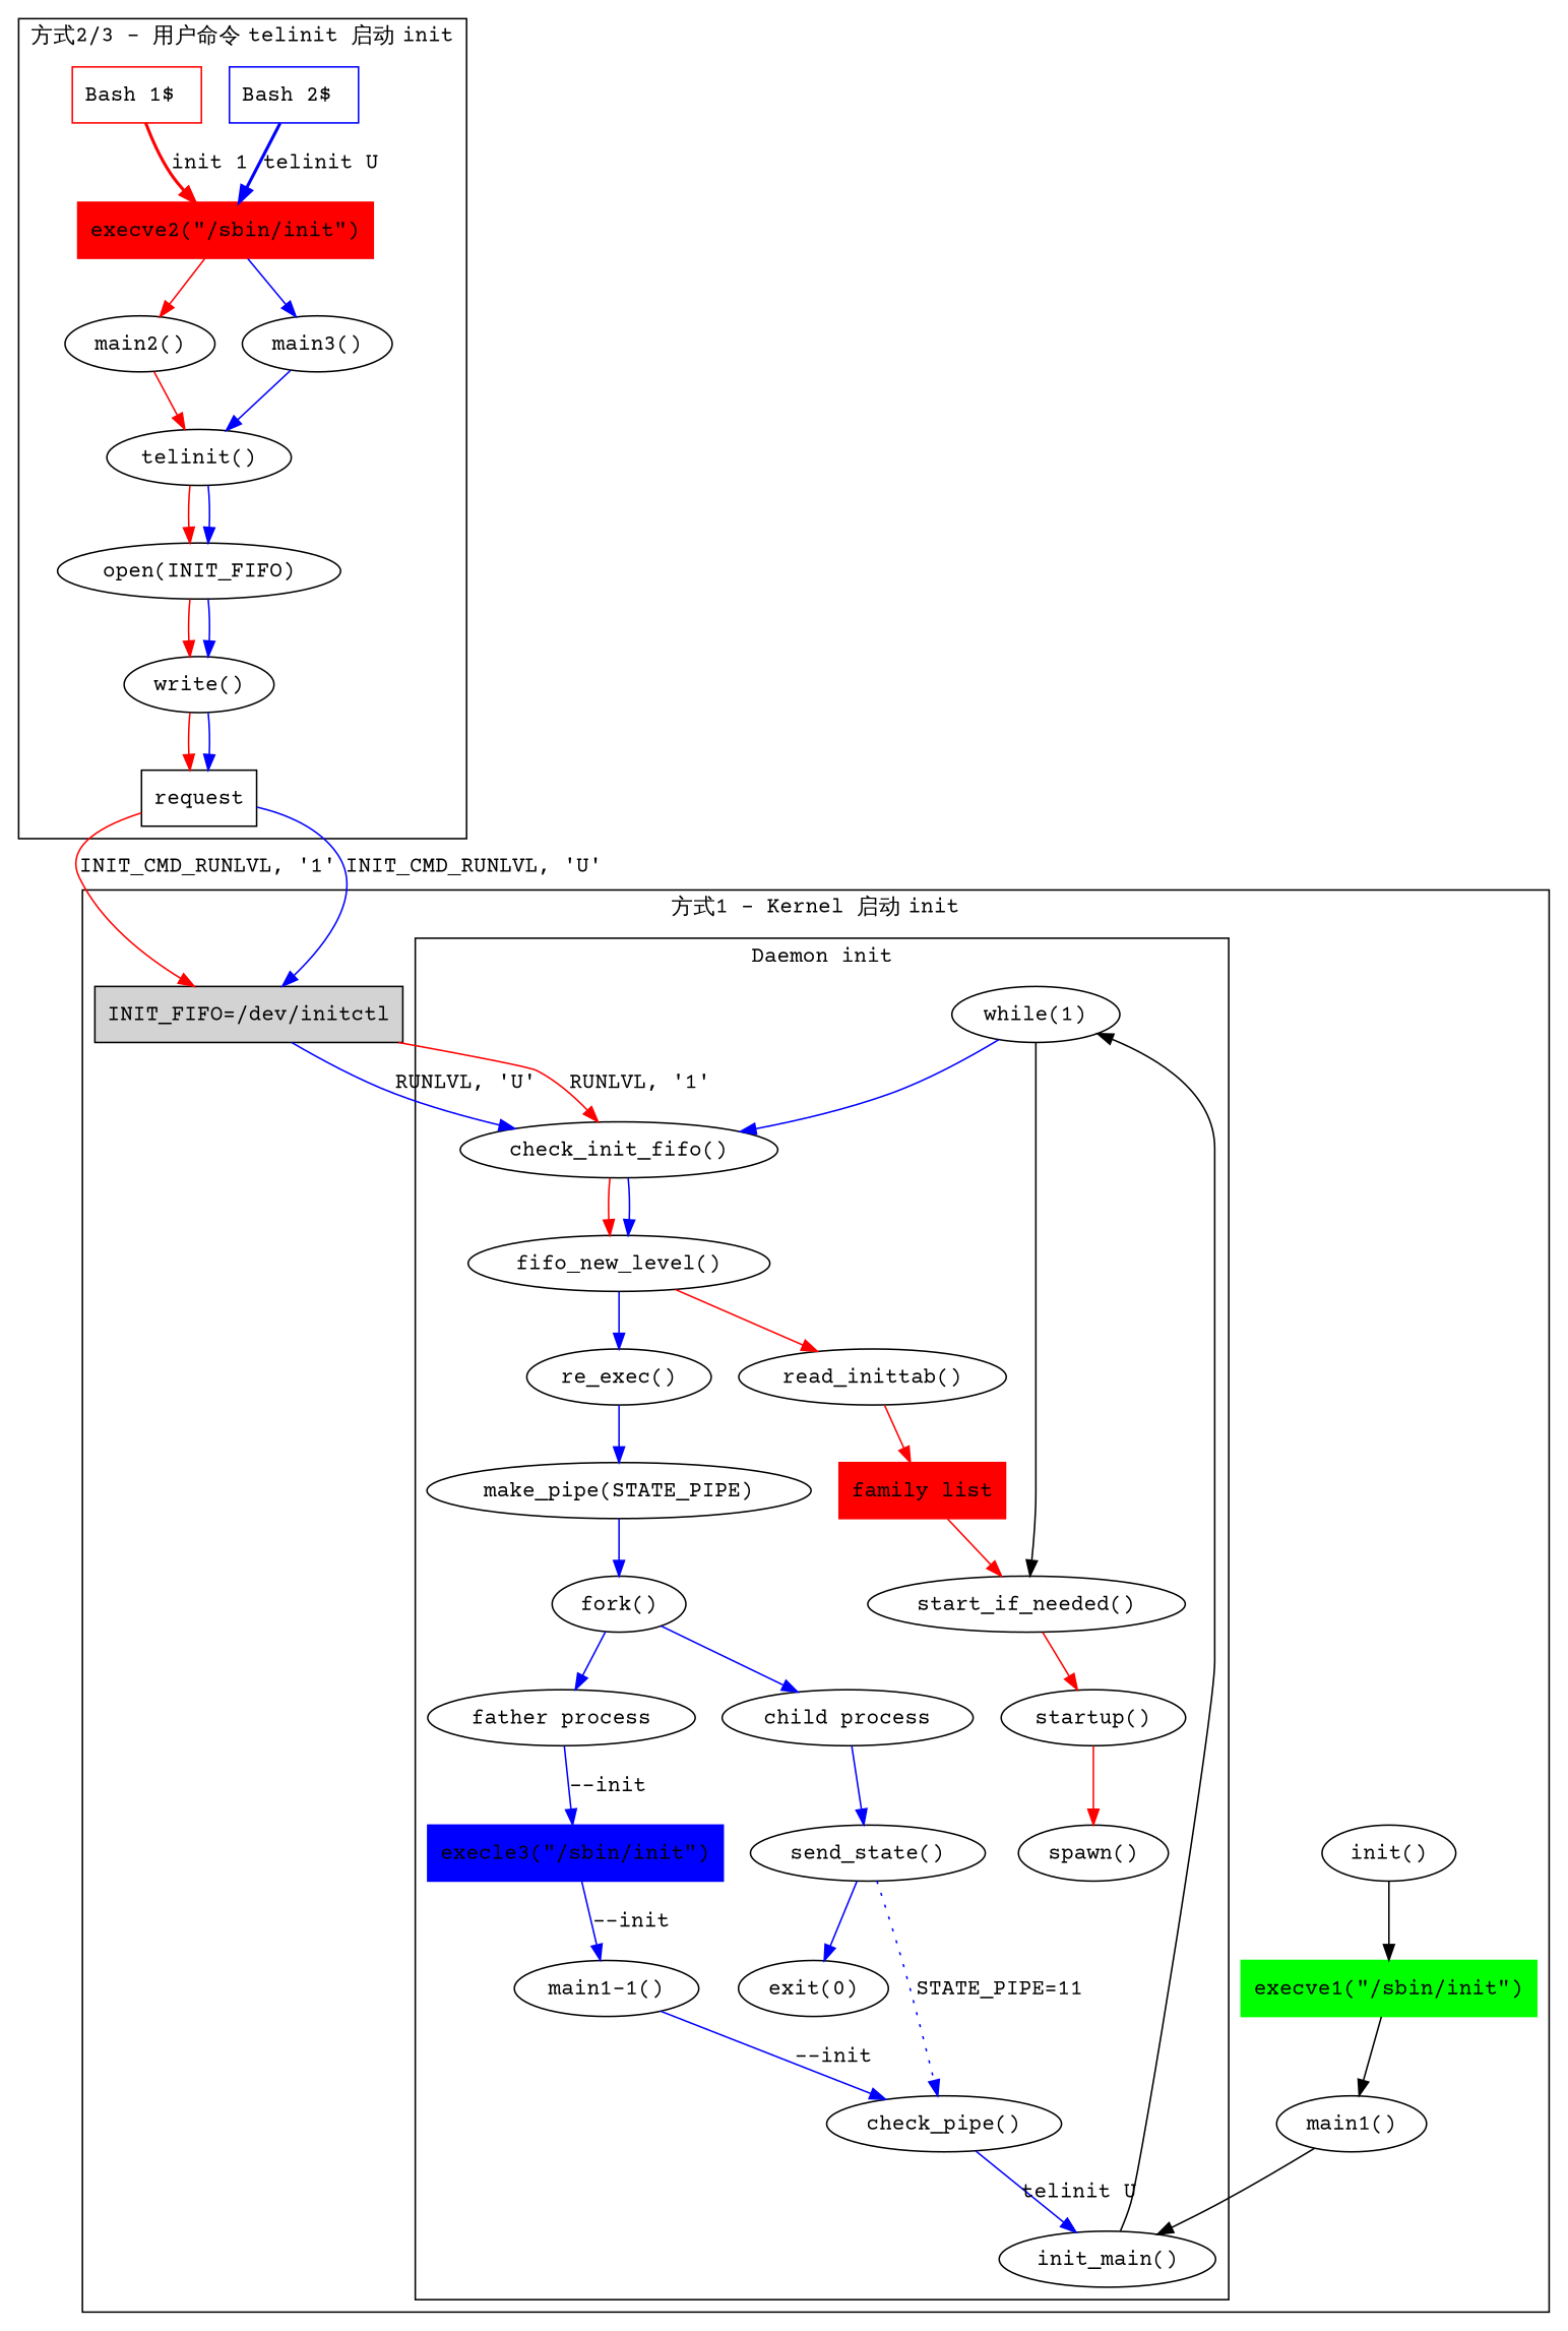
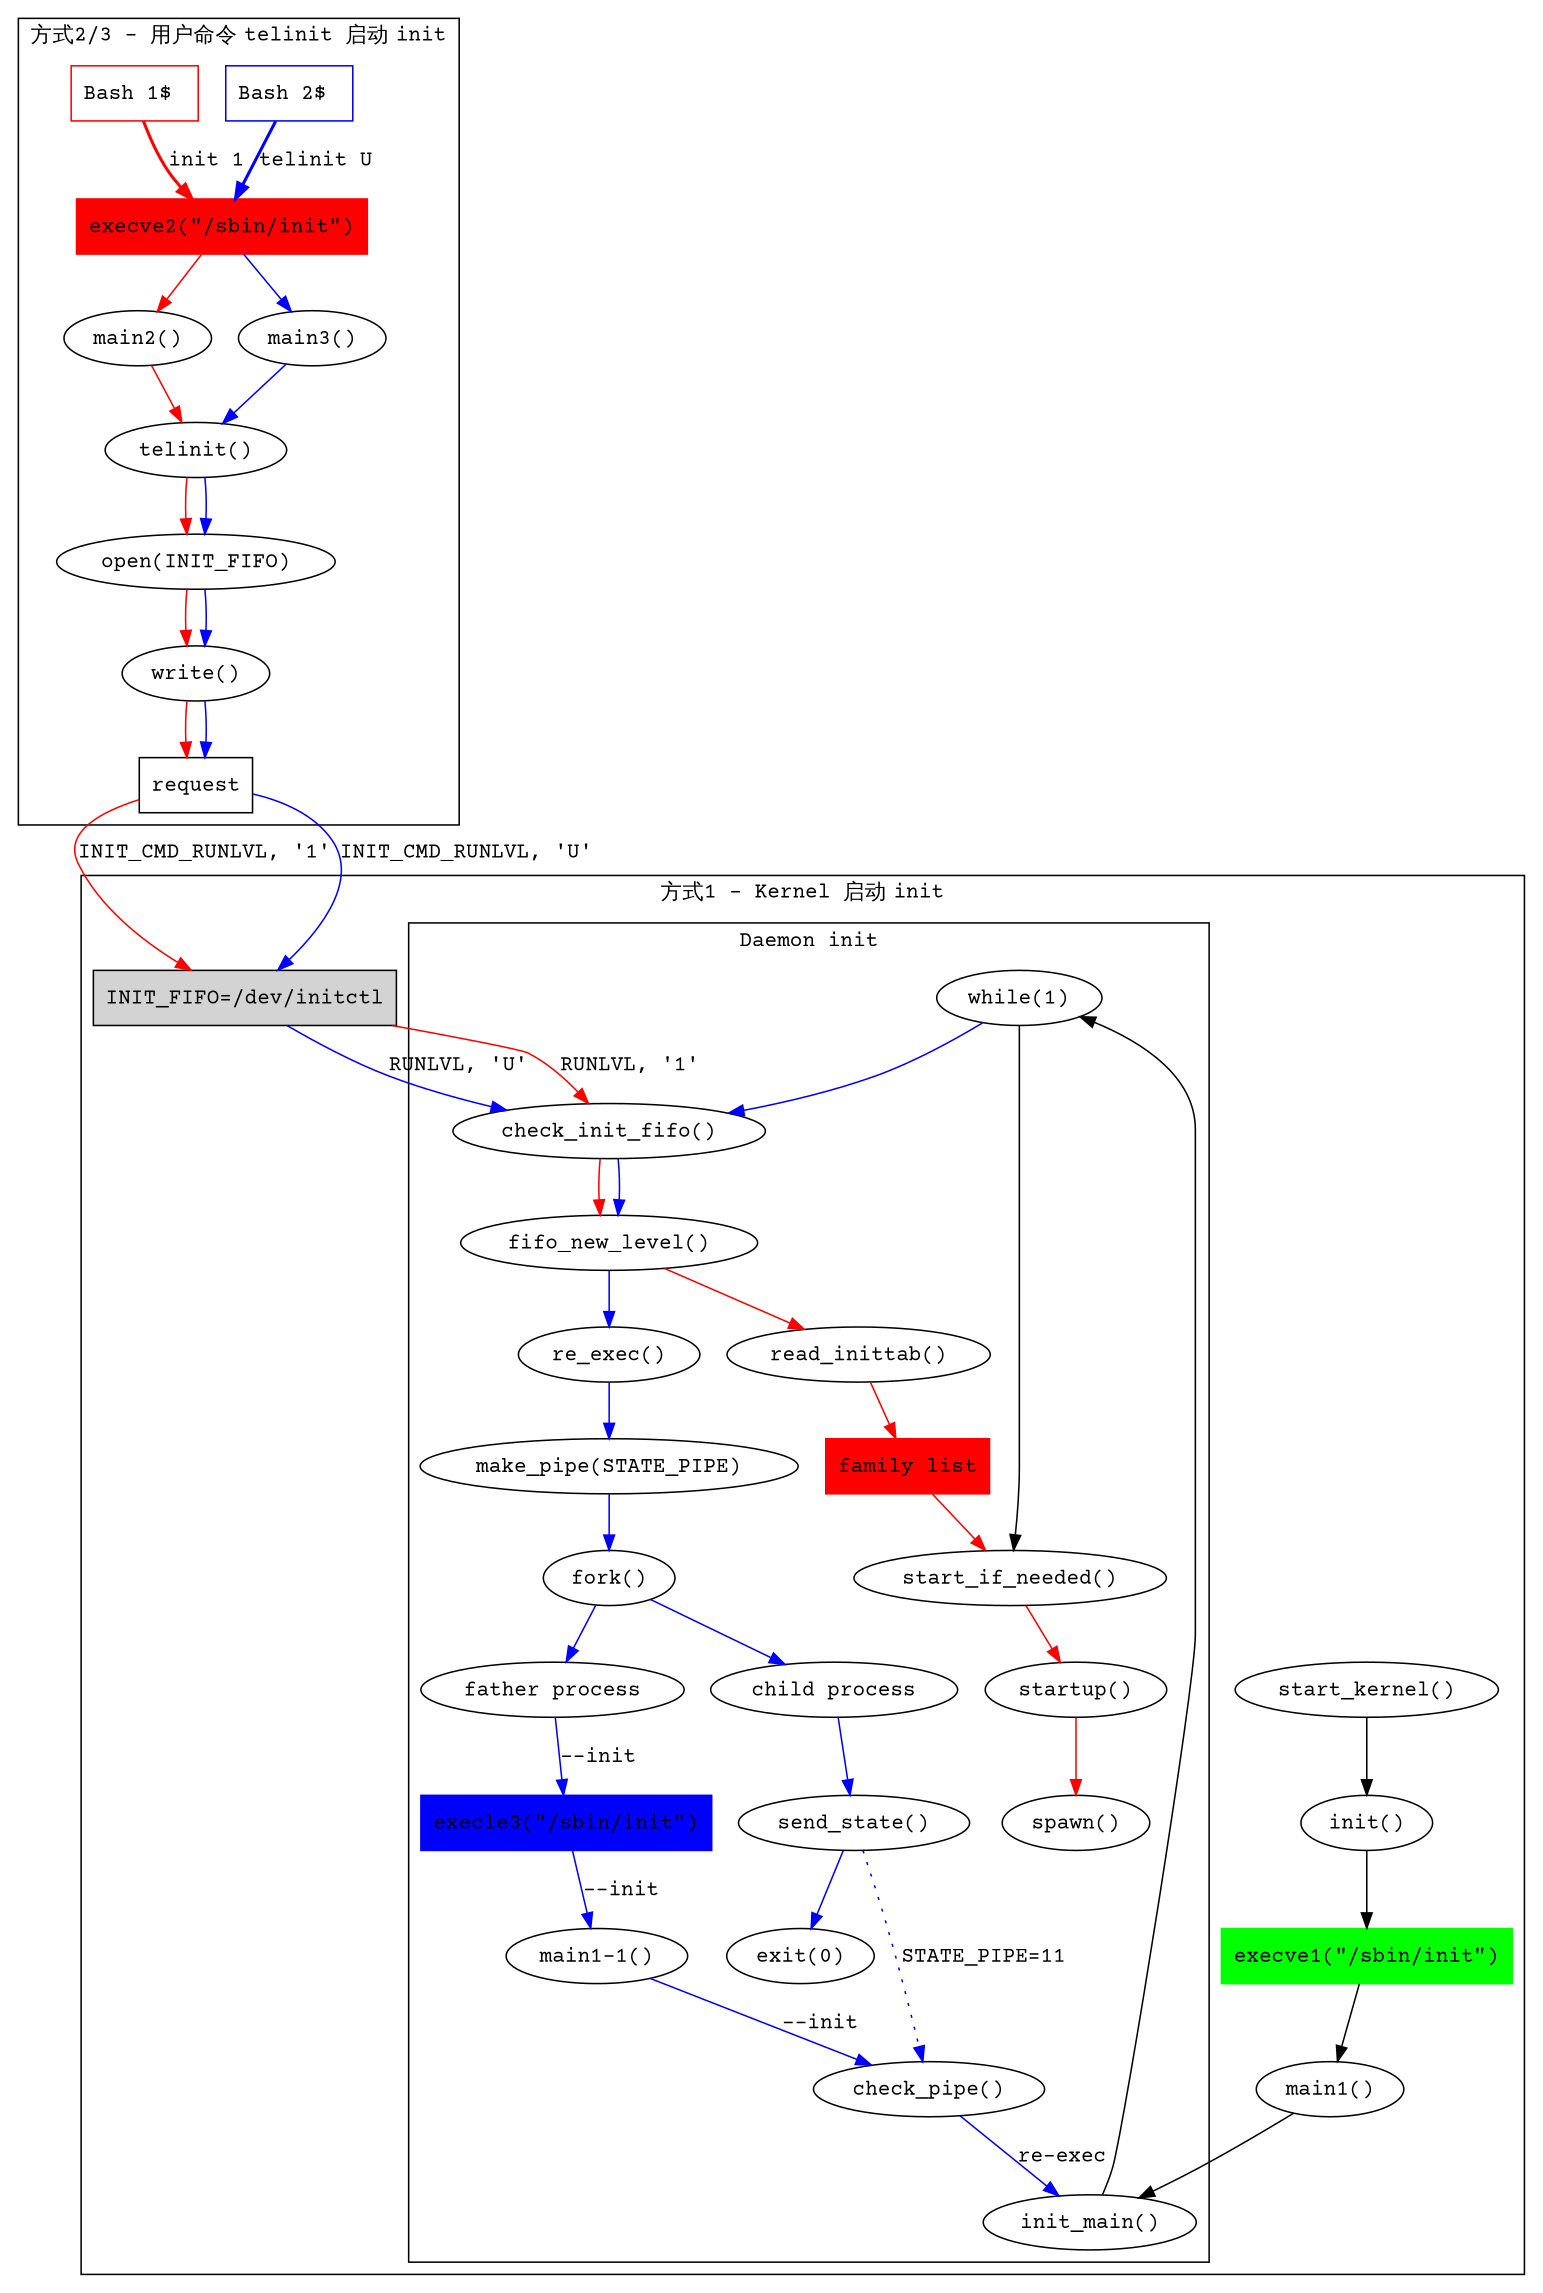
  digraph {
    fontname="Courier Prime"
    node [fontname="Courier Prime"]
    edge [fontname="Courier Prime" color=blue]
    "while(1)"
    "start_if_needed()"
    "check_init_fifo()"
    "startup()"
    "spawn()"
    "family list" [color=red shape=box style=filled]
    "fifo_new_level()"
    "read_inittab()"
    "re_exec()"
    "make_pipe(STATE_PIPE)"
    "fork()"
    "child process"
    "father process"
    "send_state()"
    "exit(0)"
    "check_pipe()"
    "execle3(\"/sbin/init\")" [color=blue shape=rect style=filled]
    "main1-1()"
    "init_main()"
+   "start_kernel()"
    "init()"
    "execve1(\"/sbin/init\")" [color=green shape=rect style=filled]
    "main1()"
    n24 [label="INIT_FIFO=/dev/initctl" shape=box style=filled]
    "Bash 2\$ " [color=blue shape=box]
    "execve2(\"/sbin/init\")" [color=red shape=rect style=filled]
    "main2()"
    "main3()"
    "Bash 1\$ " [color=red shape=box]
    "telinit()"
    "open(INIT_FIFO)"
    "write()"
    request [shape=box]
    subgraph cluster_1 {
      label="方式1 - Kernel 启动 init"
+     "start_kernel()"
      "init()"
      "execve1(\"/sbin/init\")"
      "main1()"
      n24
      subgraph cluster_2 {
        label="Daemon init"
        "while(1)"
        "start_if_needed()"
        "check_init_fifo()"
        "startup()"
        "spawn()"
        "family list"
        "fifo_new_level()"
        "read_inittab()"
        "re_exec()"
        "make_pipe(STATE_PIPE)"
        "fork()"
        "child process"
        "father process"
        "send_state()"
        "exit(0)"
        "check_pipe()"
        "execle3(\"/sbin/init\")"
        "main1-1()"
        "init_main()"
      }
    }
    subgraph cluster_3 {
      label="方式2/3 - 用户命令 telinit 启动 init"
      "Bash 2\$ "
      "execve2(\"/sbin/init\")"
      "main2()"
      "main3()"
      "Bash 1\$ "
      "telinit()"
      "open(INIT_FIFO)"
      "write()"
      request
    }
    "while(1)" -> "start_if_needed()" [color=""]
    "while(1)" -> "check_init_fifo()"
    "start_if_needed()" -> "startup()" [color=red]
    "check_init_fifo()" -> "fifo_new_level()" [color=red]
    "check_init_fifo()" -> "fifo_new_level()"
    "startup()" -> "spawn()" [color=red]
    "family list" -> "start_if_needed()" [color=red]
    "fifo_new_level()" -> "read_inittab()" [color=red]
    "fifo_new_level()" -> "re_exec()"
    "read_inittab()" -> "family list" [color=red]
    "re_exec()" -> "make_pipe(STATE_PIPE)"
    "make_pipe(STATE_PIPE)" -> "fork()"
    "fork()" -> "child process"
    "fork()" -> "father process"
    "child process" -> "send_state()"
    "father process" -> "execle3(\"/sbin/init\")" [label="--init"]
    "send_state()" -> "exit(0)"
    "send_state()" -> "check_pipe()" [label="STATE_PIPE=11" style=dotted]
-   "check_pipe()" -> "init_main()" [label="telinit U" style=solid]
+   "check_pipe()" -> "init_main()" [label="re-exec" style=solid]
    "execle3(\"/sbin/init\")" -> "main1-1()" [label="--init"]
    "main1-1()" -> "check_pipe()" [label="--init"]
    "init_main()" -> "while(1)" [color=""]
+   "start_kernel()" -> "init()" [color=""]
    "init()" -> "execve1(\"/sbin/init\")" [color=""]
    "execve1(\"/sbin/init\")" -> "main1()" [color=""]
    "main1()" -> "init_main()" [color=""]
    n24 -> "check_init_fifo()" [label="RUNLVL, 'U'"]
    n24 -> "check_init_fifo()" [color=red label="RUNLVL, '1'"]
    "Bash 2\$ " -> "execve2(\"/sbin/init\")" [label="telinit U" style=bold]
    "execve2(\"/sbin/init\")" -> "main2()" [color=red]
    "execve2(\"/sbin/init\")" -> "main3()"
    "main2()" -> "telinit()" [color=red]
    "main3()" -> "telinit()"
    "Bash 1\$ " -> "execve2(\"/sbin/init\")" [color=red label="init 1" style=bold]
    "telinit()" -> "open(INIT_FIFO)" [color=red]
    "telinit()" -> "open(INIT_FIFO)"
    "open(INIT_FIFO)" -> "write()" [color=red]
    "open(INIT_FIFO)" -> "write()"
    "write()" -> request [color=red]
    "write()" -> request
    request -> n24 [color=red label="INIT_CMD_RUNLVL, '1'"]
    request -> n24 [label="INIT_CMD_RUNLVL, 'U'"]
  }
